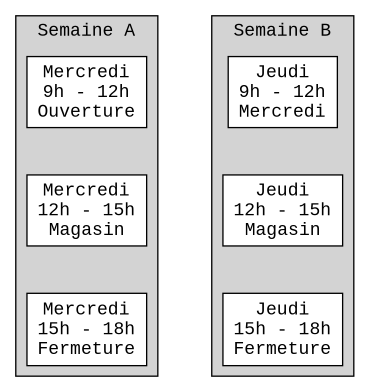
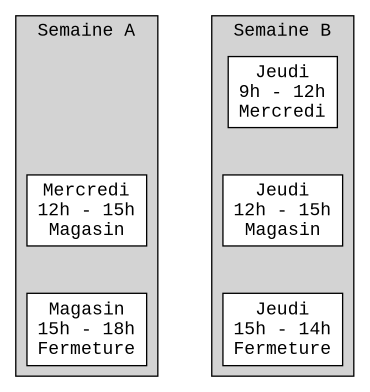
  graph {
    fontname="Liberation Mono"
    nodesep=.8
    node [color=black fillcolor=white fontname="Liberation Mono" shape=record style=filled]
    edge [fontname="Liberation Mono" style=invis]
-   n1 [label="Mercredi\n9h - 12h\nOuverture"]
    n2 [label="Mercredi\n12h - 15h\nMagasin"]
-   n3 [label="Mercredi\n15h - 18h\nFermeture"]
+   n3 [label="Magasin\n15h - 18h\nFermeture"]
    n4 [label="Jeudi\n9h - 12h\nMercredi"]
    n5 [label="Jeudi\n12h - 15h\nMagasin"]
-   n6 [label="Jeudi\n15h - 18h\nFermeture"]
+   n6 [label="Jeudi\n15h - 14h\nFermeture"]
    subgraph cluster_1 {
      fillcolor=lightgray
      label="Semaine A"
      style=filled
-     n1
      n2
      n3
    }
    subgraph cluster_2 {
      fillcolor=lightgray
      label="Semaine B"
      style=filled
      n4
      n5
      n6
    }
-   n1 -- n2
    n2 -- n3
    n4 -- n5
    n5 -- n6
  }
